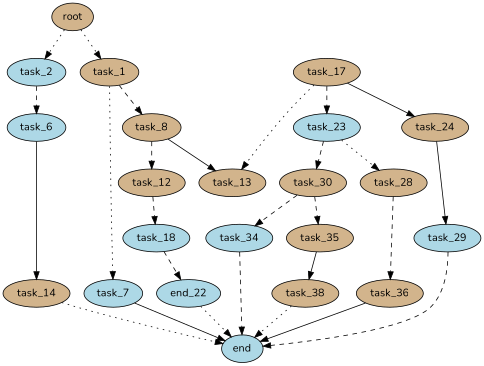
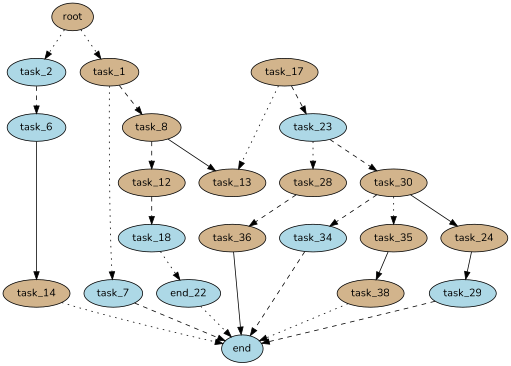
  digraph {
    fontname=Nunito
    node [fillcolor=tan fontname=Nunito style=filled]
    edge [fontname=Nunito style=dashed]
    root
    task_1
    task_2 [fillcolor=lightblue]
    task_7 [fillcolor=lightblue]
    task_8
    task_6 [fillcolor=lightblue]
    end [fillcolor=lightblue]
    task_12
    task_13
    task_14
    task_18 [fillcolor=lightblue]
    n12 [fillcolor=lightblue label=end_22]
    task_17
    task_23 [fillcolor=lightblue]
    task_24
    task_28
    task_30
    task_29 [fillcolor=lightblue]
    task_36
    task_34 [fillcolor=lightblue]
    task_35
    task_38
    root -> task_1 [style=dotted]
    root -> task_2 [style=dotted]
    task_1 -> task_7 [style=dotted]
    task_1 -> task_8
    task_2 -> task_6
-   task_7 -> end [style=solid]
+   task_7 -> end
    task_8 -> task_12
    task_8 -> task_13 [style=solid]
    task_6 -> task_14 [style=solid]
    task_12 -> task_18
    task_14 -> end [style=dotted]
-   task_18 -> n12
+   task_18 -> n12 [style=dotted]
    n12 -> end [style=dotted]
    task_17 -> task_13 [style=dotted]
    task_17 -> task_23
-   task_17 -> task_24 [style=solid]
+   task_30 -> task_24 [style=solid]
    task_23 -> task_28 [style=dotted]
    task_23 -> task_30
    task_24 -> task_29 [style=solid]
    task_28 -> task_36
    task_30 -> task_34
-   task_30 -> task_35
+   task_30 -> task_35 [style=dotted]
    task_29 -> end
    task_36 -> end [style=solid]
    task_34 -> end
    task_35 -> task_38 [style=solid]
    task_38 -> end [style=dotted]
  }
